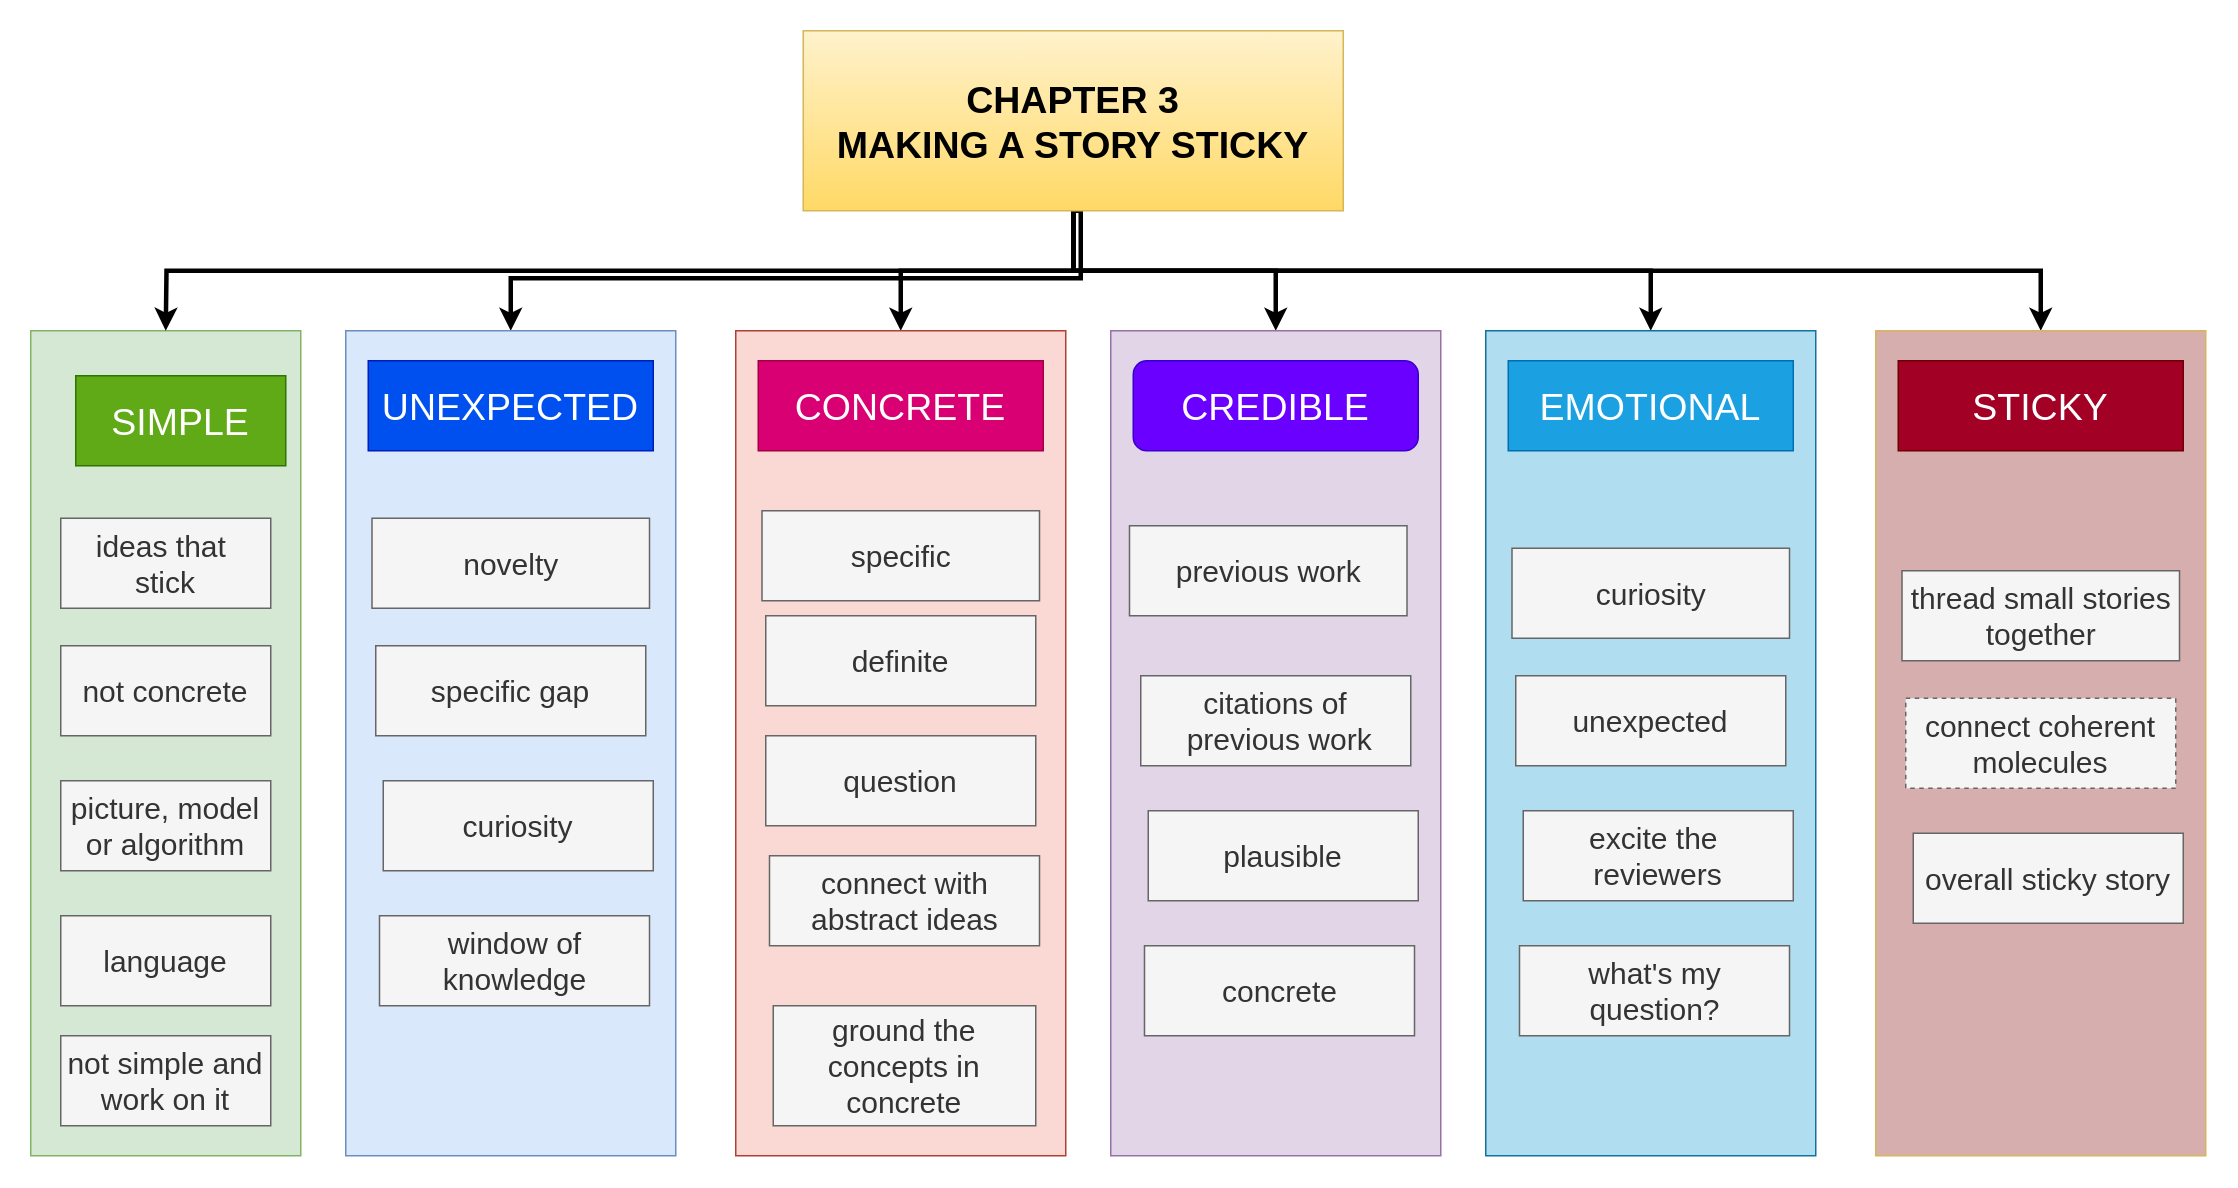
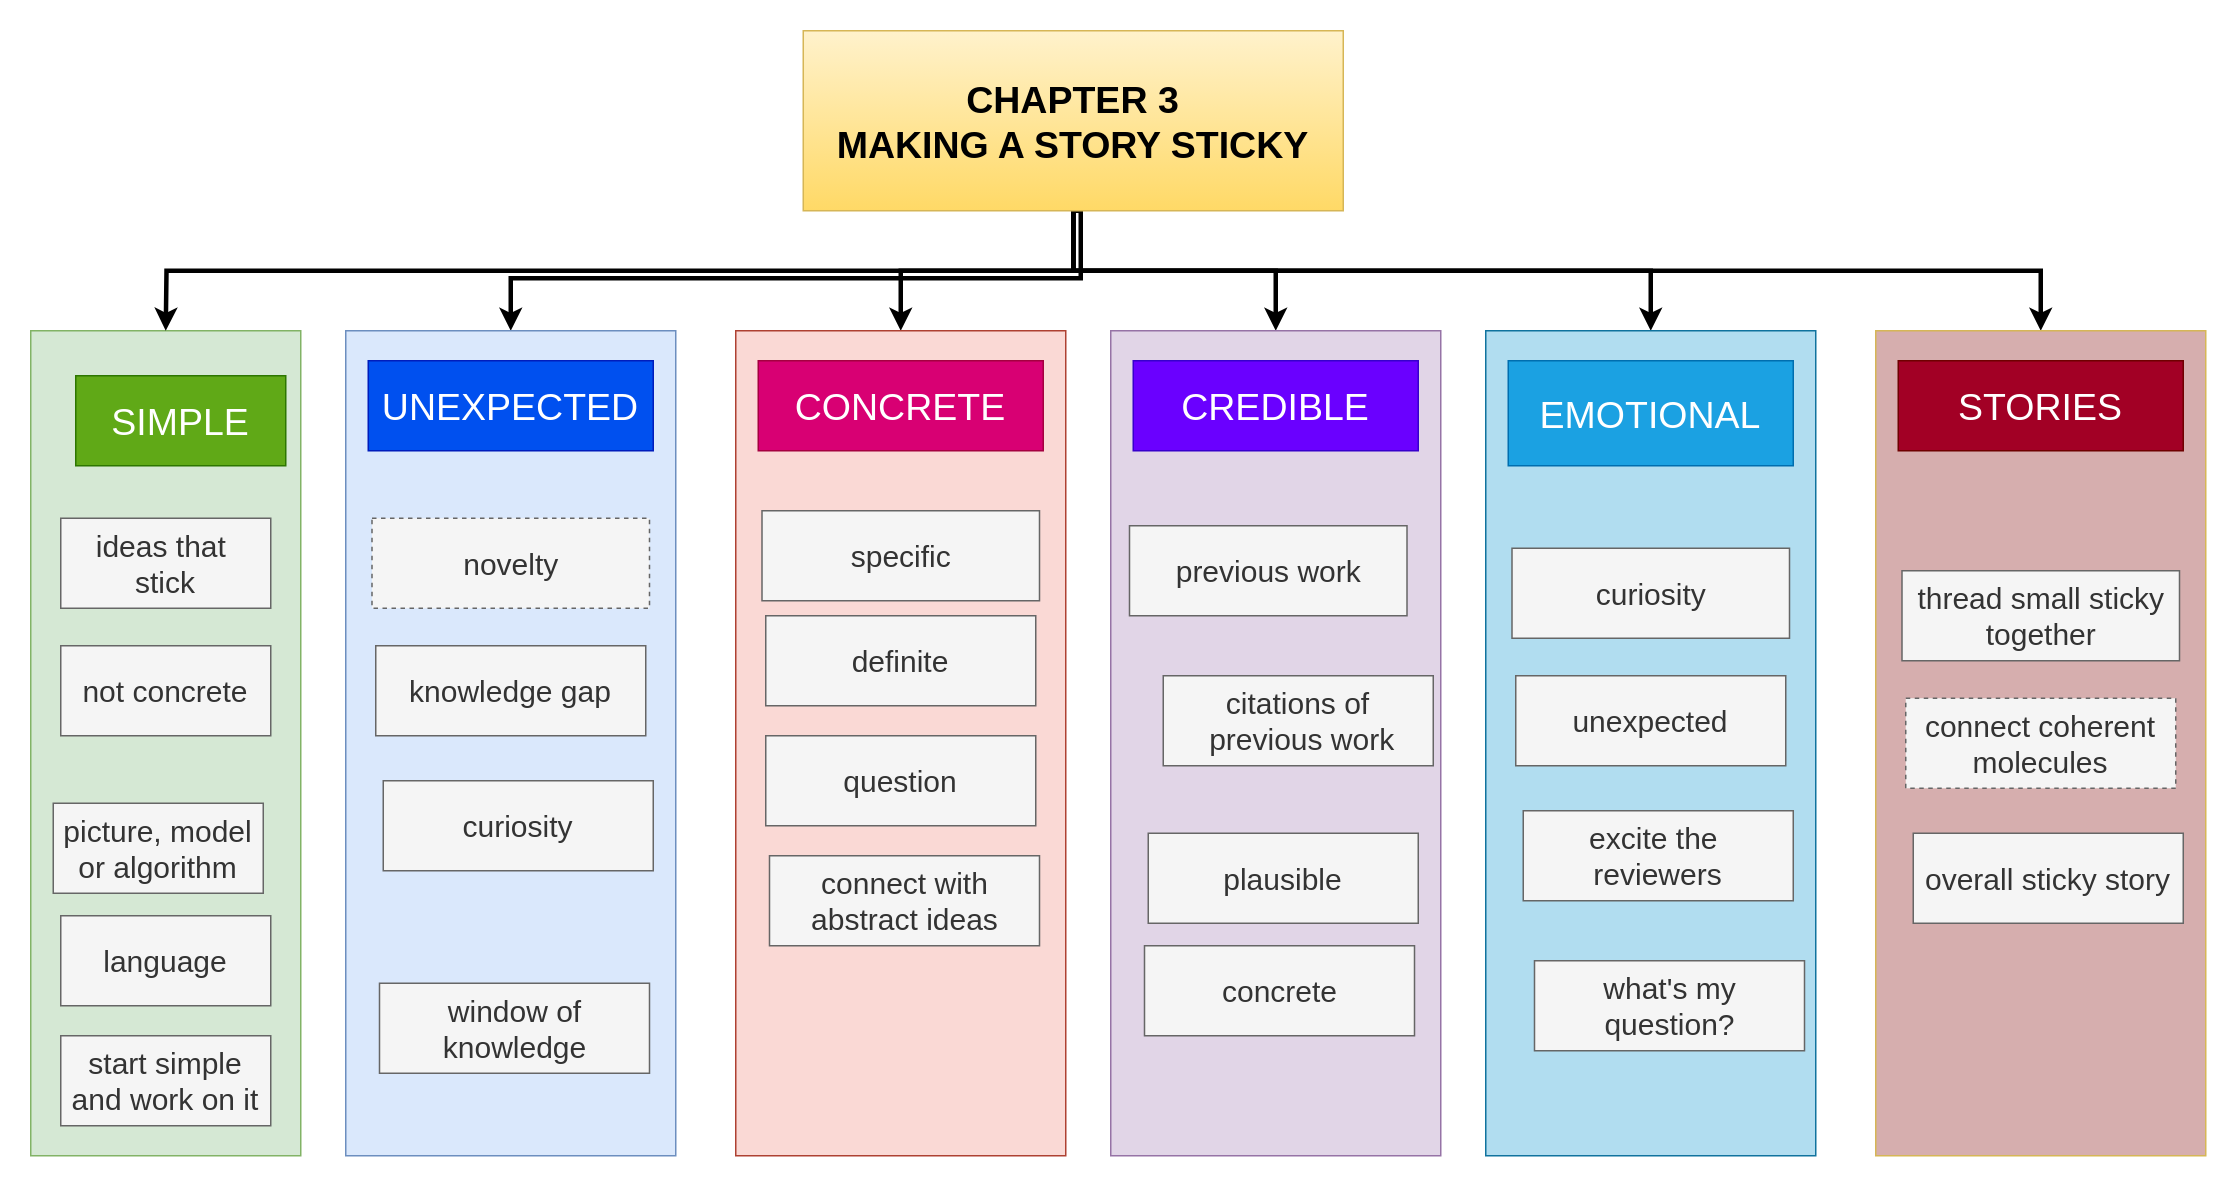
  <mxCell id="0" />
  <mxCell id="1" parent="0" />
  <mxCell id="2" value="" style="rounded=0;whiteSpace=wrap;html=1;fillColor=#d5e8d4;strokeColor=#82b366;" vertex="1" parent="1"><mxGeometry x="20" y="220" width="180" height="550" as="geometry" /></mxCell>
  <mxCell id="3" style="edgeStyle=orthogonalEdgeStyle;rounded=0;orthogonalLoop=1;jettySize=auto;html=1;exitX=0.5;exitY=1;exitDx=0;exitDy=0;strokeWidth=3;" edge="1" parent="1" source="9"><mxGeometry relative="1" as="geometry"><mxPoint x="110" y="220" as="targetPoint" /></mxGeometry></mxCell>
  <mxCell id="4" style="edgeStyle=orthogonalEdgeStyle;rounded=0;orthogonalLoop=1;jettySize=auto;html=1;exitX=0.5;exitY=1;exitDx=0;exitDy=0;entryX=0.5;entryY=0;entryDx=0;entryDy=0;strokeWidth=3;" edge="1" parent="1" source="9" target="15"><mxGeometry relative="1" as="geometry"><Array as="points"><mxPoint x="720" y="185" /><mxPoint x="340" y="185" /></Array></mxGeometry></mxCell>
  <mxCell id="5" style="edgeStyle=orthogonalEdgeStyle;rounded=0;orthogonalLoop=1;jettySize=auto;html=1;exitX=0.5;exitY=1;exitDx=0;exitDy=0;entryX=0.5;entryY=0;entryDx=0;entryDy=0;strokeWidth=3;" edge="1" parent="1" source="9" target="22"><mxGeometry relative="1" as="geometry" /></mxCell>
  <mxCell id="6" style="edgeStyle=orthogonalEdgeStyle;rounded=0;orthogonalLoop=1;jettySize=auto;html=1;exitX=0.5;exitY=1;exitDx=0;exitDy=0;entryX=0.5;entryY=0;entryDx=0;entryDy=0;strokeWidth=3;" edge="1" parent="1" source="9" target="29"><mxGeometry relative="1" as="geometry" /></mxCell>
  <mxCell id="7" style="edgeStyle=orthogonalEdgeStyle;rounded=0;orthogonalLoop=1;jettySize=auto;html=1;exitX=0.5;exitY=1;exitDx=0;exitDy=0;entryX=0.5;entryY=0;entryDx=0;entryDy=0;strokeWidth=3;" edge="1" parent="1" source="9" target="35"><mxGeometry relative="1" as="geometry" /></mxCell>
  <mxCell id="8" style="edgeStyle=orthogonalEdgeStyle;rounded=0;orthogonalLoop=1;jettySize=auto;html=1;exitX=0.5;exitY=1;exitDx=0;exitDy=0;entryX=0.5;entryY=0;entryDx=0;entryDy=0;strokeWidth=3;" edge="1" parent="1" source="9" target="41"><mxGeometry relative="1" as="geometry" /></mxCell>
  <mxCell id="9" value="CHAPTER 3&lt;div style=&quot;font-size: 25px;&quot;&gt;MAKING A STORY STICKY&lt;/div&gt;" style="rounded=0;whiteSpace=wrap;html=1;fillColor=#fff2cc;fontSize=25;strokeColor=#d6b656;fontStyle=1;gradientColor=#ffd966;fontColor=#000000;" vertex="1" parent="1"><mxGeometry x="535" y="20" width="360" height="120" as="geometry" /></mxCell>
  <mxCell id="10" value="SIMPLE" style="rounded=0;whiteSpace=wrap;html=1;fillColor=#60a917;strokeColor=#2D7600;fontSize=25;fontColor=#ffffff;" vertex="1" parent="1"><mxGeometry x="50" y="250" width="140" height="60" as="geometry" /></mxCell>
  <mxCell id="11" value="ideas that&amp;nbsp;&lt;div&gt;stick&lt;/div&gt;" style="rounded=0;whiteSpace=wrap;html=1;fillColor=#f5f5f5;strokeColor=#666666;fontSize=20;fontColor=#333333;" vertex="1" parent="1"><mxGeometry x="40" y="345" width="140" height="60" as="geometry" /></mxCell>
  <mxCell id="12" value="not concrete" style="rounded=0;whiteSpace=wrap;html=1;fillColor=#f5f5f5;strokeColor=#666666;fontSize=20;fontColor=#333333;" vertex="1" parent="1"><mxGeometry x="40" y="430" width="140" height="60" as="geometry" /></mxCell>
- <mxCell id="13" value="picture, model or algorithm" style="rounded=0;whiteSpace=wrap;html=1;fillColor=#f5f5f5;strokeColor=#666666;fontSize=20;fontColor=#333333;" vertex="1" parent="1"><mxGeometry x="40" y="520" width="140" height="60" as="geometry" /></mxCell>
+ <mxCell id="13" value="picture, model or algorithm" style="rounded=0;whiteSpace=wrap;html=1;fillColor=#f5f5f5;strokeColor=#666666;fontSize=20;fontColor=#333333;" vertex="1" parent="1"><mxGeometry x="35" y="535" width="140" height="60" as="geometry" /></mxCell>
  <mxCell id="14" value="language" style="rounded=0;whiteSpace=wrap;html=1;fillColor=#f5f5f5;strokeColor=#666666;fontSize=20;fontColor=#333333;" vertex="1" parent="1"><mxGeometry x="40" y="610" width="140" height="60" as="geometry" /></mxCell>
  <mxCell id="15" value="" style="rounded=0;whiteSpace=wrap;html=1;fillColor=#dae8fc;strokeColor=#6c8ebf;" vertex="1" parent="1"><mxGeometry x="230" y="220" width="220" height="550" as="geometry" /></mxCell>
  <mxCell id="16" value="UNEXPECTED" style="rounded=0;whiteSpace=wrap;html=1;fillColor=#0050ef;strokeColor=#001DBC;fontSize=25;fontColor=#ffffff;" vertex="1" parent="1"><mxGeometry x="245" y="240" width="190" height="60" as="geometry" /></mxCell>
- <mxCell id="17" value="novelty" style="rounded=0;whiteSpace=wrap;html=1;fillColor=#f5f5f5;strokeColor=#666666;fontSize=20;fontColor=#333333;" vertex="1" parent="1"><mxGeometry x="247.5" y="345" width="185" height="60" as="geometry" /></mxCell>
- <mxCell id="18" value="specific gap" style="rounded=0;whiteSpace=wrap;html=1;fillColor=#f5f5f5;strokeColor=#666666;fontSize=20;fontColor=#333333;" vertex="1" parent="1"><mxGeometry x="250" y="430" width="180" height="60" as="geometry" /></mxCell>
+ <mxCell id="17" value="novelty" style="rounded=0;whiteSpace=wrap;html=1;fillColor=#f5f5f5;strokeColor=#666666;fontSize=20;fontColor=#333333;dashed=1;" vertex="1" parent="1"><mxGeometry x="247.5" y="345" width="185" height="60" as="geometry" /></mxCell>
+ <mxCell id="18" value="knowledge gap" style="rounded=0;whiteSpace=wrap;html=1;fillColor=#f5f5f5;strokeColor=#666666;fontSize=20;fontColor=#333333;" vertex="1" parent="1"><mxGeometry x="250" y="430" width="180" height="60" as="geometry" /></mxCell>
  <mxCell id="19" value="curiosity" style="rounded=0;whiteSpace=wrap;html=1;fillColor=#f5f5f5;strokeColor=#666666;fontSize=20;fontColor=#333333;" vertex="1" parent="1"><mxGeometry x="255" y="520" width="180" height="60" as="geometry" /></mxCell>
- <mxCell id="20" value="window of knowledge" style="rounded=0;whiteSpace=wrap;html=1;fillColor=#f5f5f5;strokeColor=#666666;fontSize=20;fontColor=#333333;" vertex="1" parent="1"><mxGeometry x="252.5" y="610" width="180" height="60" as="geometry" /></mxCell>
- <mxCell id="21" value="not simple and work on it" style="rounded=0;whiteSpace=wrap;html=1;fillColor=#f5f5f5;strokeColor=#666666;fontSize=20;fontColor=#333333;" vertex="1" parent="1"><mxGeometry x="40" y="690" width="140" height="60" as="geometry" /></mxCell>
+ <mxCell id="20" value="window of knowledge" style="rounded=0;whiteSpace=wrap;html=1;fillColor=#f5f5f5;strokeColor=#666666;fontSize=20;fontColor=#333333;" vertex="1" parent="1"><mxGeometry x="252.5" y="655" width="180" height="60" as="geometry" /></mxCell>
+ <mxCell id="21" value="start simple and work on it" style="rounded=0;whiteSpace=wrap;html=1;fillColor=#f5f5f5;strokeColor=#666666;fontSize=20;fontColor=#333333;" vertex="1" parent="1"><mxGeometry x="40" y="690" width="140" height="60" as="geometry" /></mxCell>
  <mxCell id="22" value="" style="rounded=0;whiteSpace=wrap;html=1;fillColor=#fad9d5;strokeColor=#ae4132;" vertex="1" parent="1"><mxGeometry x="490" y="220" width="220" height="550" as="geometry" /></mxCell>
  <mxCell id="23" value="CONCRETE" style="rounded=0;whiteSpace=wrap;html=1;fillColor=#d80073;strokeColor=#A50040;fontSize=25;fontColor=#ffffff;" vertex="1" parent="1"><mxGeometry x="505" y="240" width="190" height="60" as="geometry" /></mxCell>
  <mxCell id="24" value="specific" style="rounded=0;whiteSpace=wrap;html=1;fillColor=#f5f5f5;strokeColor=#666666;fontSize=20;fontColor=#333333;" vertex="1" parent="1"><mxGeometry x="507.5" y="340" width="185" height="60" as="geometry" /></mxCell>
  <mxCell id="25" value="definite" style="rounded=0;whiteSpace=wrap;html=1;fillColor=#f5f5f5;strokeColor=#666666;fontSize=20;fontColor=#333333;" vertex="1" parent="1"><mxGeometry x="510" y="410" width="180" height="60" as="geometry" /></mxCell>
  <mxCell id="26" value="question" style="rounded=0;whiteSpace=wrap;html=1;fillColor=#f5f5f5;strokeColor=#666666;fontSize=20;fontColor=#333333;" vertex="1" parent="1"><mxGeometry x="510" y="490" width="180" height="60" as="geometry" /></mxCell>
  <mxCell id="27" value="connect with abstract ideas" style="rounded=0;whiteSpace=wrap;html=1;fillColor=#f5f5f5;strokeColor=#666666;fontSize=20;fontColor=#333333;" vertex="1" parent="1"><mxGeometry x="512.5" y="570" width="180" height="60" as="geometry" /></mxCell>
- <mxCell id="28" value="ground the concepts in concrete" style="rounded=0;whiteSpace=wrap;html=1;fillColor=#f5f5f5;strokeColor=#666666;fontSize=20;fontColor=#333333;" vertex="1" parent="1"><mxGeometry x="515" y="670" width="175" height="80" as="geometry" /></mxCell>
  <mxCell id="29" value="" style="rounded=0;whiteSpace=wrap;html=1;fillColor=#e1d5e7;strokeColor=#9673a6;" vertex="1" parent="1"><mxGeometry x="740" y="220" width="220" height="550" as="geometry" /></mxCell>
- <mxCell id="30" value="CREDIBLE" style="whiteSpace=wrap;html=1;fillColor=#6a00ff;strokeColor=#3700CC;fontSize=25;fontColor=#ffffff;rounded=1;" vertex="1" parent="1"><mxGeometry x="755" y="240" width="190" height="60" as="geometry" /></mxCell>
+ <mxCell id="30" value="CREDIBLE" style="rounded=0;whiteSpace=wrap;html=1;fillColor=#6a00ff;strokeColor=#3700CC;fontSize=25;fontColor=#ffffff;" vertex="1" parent="1"><mxGeometry x="755" y="240" width="190" height="60" as="geometry" /></mxCell>
  <mxCell id="31" value="previous work" style="rounded=0;whiteSpace=wrap;html=1;fillColor=#f5f5f5;strokeColor=#666666;fontSize=20;fontColor=#333333;" vertex="1" parent="1"><mxGeometry x="752.5" y="350" width="185" height="60" as="geometry" /></mxCell>
- <mxCell id="32" value="citations of&lt;div&gt;&amp;nbsp;previous work&lt;/div&gt;" style="rounded=0;whiteSpace=wrap;html=1;fillColor=#f5f5f5;strokeColor=#666666;fontSize=20;fontColor=#333333;" vertex="1" parent="1"><mxGeometry x="760" y="450" width="180" height="60" as="geometry" /></mxCell>
- <mxCell id="33" value="plausible" style="rounded=0;whiteSpace=wrap;html=1;fillColor=#f5f5f5;strokeColor=#666666;fontSize=20;fontColor=#333333;" vertex="1" parent="1"><mxGeometry x="765" y="540" width="180" height="60" as="geometry" /></mxCell>
+ <mxCell id="32" value="citations of&lt;div&gt;&amp;nbsp;previous work&lt;/div&gt;" style="rounded=0;whiteSpace=wrap;html=1;fillColor=#f5f5f5;strokeColor=#666666;fontSize=20;fontColor=#333333;" vertex="1" parent="1"><mxGeometry x="775" y="450" width="180" height="60" as="geometry" /></mxCell>
+ <mxCell id="33" value="plausible" style="rounded=0;whiteSpace=wrap;html=1;fillColor=#f5f5f5;strokeColor=#666666;fontSize=20;fontColor=#333333;" vertex="1" parent="1"><mxGeometry x="765" y="555" width="180" height="60" as="geometry" /></mxCell>
  <mxCell id="34" value="concrete" style="rounded=0;whiteSpace=wrap;html=1;fillColor=#f5f5f5;strokeColor=#666666;fontSize=20;fontColor=#333333;" vertex="1" parent="1"><mxGeometry x="762.5" y="630" width="180" height="60" as="geometry" /></mxCell>
  <mxCell id="35" value="" style="rounded=0;whiteSpace=wrap;html=1;fillColor=#b1ddf0;strokeColor=#10739e;" vertex="1" parent="1"><mxGeometry x="990" y="220" width="220" height="550" as="geometry" /></mxCell>
- <mxCell id="36" value="EMOTIONAL" style="rounded=0;whiteSpace=wrap;html=1;fillColor=#1ba1e2;strokeColor=#006EAF;fontSize=25;fontColor=#ffffff;" vertex="1" parent="1"><mxGeometry x="1005" y="240" width="190" height="60" as="geometry" /></mxCell>
+ <mxCell id="36" value="EMOTIONAL" style="rounded=0;whiteSpace=wrap;html=1;fillColor=#1ba1e2;strokeColor=#006EAF;fontSize=25;fontColor=#ffffff;" vertex="1" parent="1"><mxGeometry x="1005" y="240" width="190" height="70" as="geometry" /></mxCell>
  <mxCell id="37" value="curiosity" style="rounded=0;whiteSpace=wrap;html=1;fillColor=#f5f5f5;strokeColor=#666666;fontSize=20;fontColor=#333333;" vertex="1" parent="1"><mxGeometry x="1007.5" y="365" width="185" height="60" as="geometry" /></mxCell>
  <mxCell id="38" value="unexpected" style="rounded=0;whiteSpace=wrap;html=1;fillColor=#f5f5f5;strokeColor=#666666;fontSize=20;fontColor=#333333;" vertex="1" parent="1"><mxGeometry x="1010" y="450" width="180" height="60" as="geometry" /></mxCell>
  <mxCell id="39" value="excite the&amp;nbsp;&lt;div&gt;reviewers&lt;/div&gt;" style="rounded=0;whiteSpace=wrap;html=1;fillColor=#f5f5f5;strokeColor=#666666;fontSize=20;fontColor=#333333;" vertex="1" parent="1"><mxGeometry x="1015" y="540" width="180" height="60" as="geometry" /></mxCell>
- <mxCell id="40" value="what's my question?" style="rounded=0;whiteSpace=wrap;html=1;fillColor=#f5f5f5;strokeColor=#666666;fontSize=20;fontColor=#333333;" vertex="1" parent="1"><mxGeometry x="1012.5" y="630" width="180" height="60" as="geometry" /></mxCell>
+ <mxCell id="40" value="what's my question?" style="rounded=0;whiteSpace=wrap;html=1;fillColor=#f5f5f5;strokeColor=#666666;fontSize=20;fontColor=#333333;" vertex="1" parent="1"><mxGeometry x="1022.5" y="640" width="180" height="60" as="geometry" /></mxCell>
  <mxCell id="41" value="" style="rounded=0;whiteSpace=wrap;html=1;fillColor=#D6AEAE;strokeColor=#d6b656;" vertex="1" parent="1"><mxGeometry x="1250" y="220" width="220" height="550" as="geometry" /></mxCell>
- <mxCell id="42" value="STICKY" style="rounded=0;whiteSpace=wrap;html=1;fillColor=#a20025;strokeColor=#6F0000;fontSize=25;fontColor=#ffffff;" vertex="1" parent="1"><mxGeometry x="1265" y="240" width="190" height="60" as="geometry" /></mxCell>
- <mxCell id="43" value="thread small stories together" style="rounded=0;whiteSpace=wrap;html=1;fillColor=#f5f5f5;strokeColor=#666666;fontSize=20;fontColor=#333333;" vertex="1" parent="1"><mxGeometry x="1267.5" y="380" width="185" height="60" as="geometry" /></mxCell>
+ <mxCell id="42" value="STORIES" style="rounded=0;whiteSpace=wrap;html=1;fillColor=#a20025;strokeColor=#6F0000;fontSize=25;fontColor=#ffffff;" vertex="1" parent="1"><mxGeometry x="1265" y="240" width="190" height="60" as="geometry" /></mxCell>
+ <mxCell id="43" value="thread small sticky together" style="rounded=0;whiteSpace=wrap;html=1;fillColor=#f5f5f5;strokeColor=#666666;fontSize=20;fontColor=#333333;" vertex="1" parent="1"><mxGeometry x="1267.5" y="380" width="185" height="60" as="geometry" /></mxCell>
  <mxCell id="44" value="connect coherent molecules" style="rounded=0;whiteSpace=wrap;html=1;fillColor=#f5f5f5;strokeColor=#666666;fontSize=20;fontColor=#333333;dashed=1;" vertex="1" parent="1"><mxGeometry x="1270" y="465" width="180" height="60" as="geometry" /></mxCell>
  <mxCell id="45" value="overall sticky story" style="rounded=0;whiteSpace=wrap;html=1;fillColor=#f5f5f5;strokeColor=#666666;fontSize=20;fontColor=#333333;" vertex="1" parent="1"><mxGeometry x="1275" y="555" width="180" height="60" as="geometry" /></mxCell>
